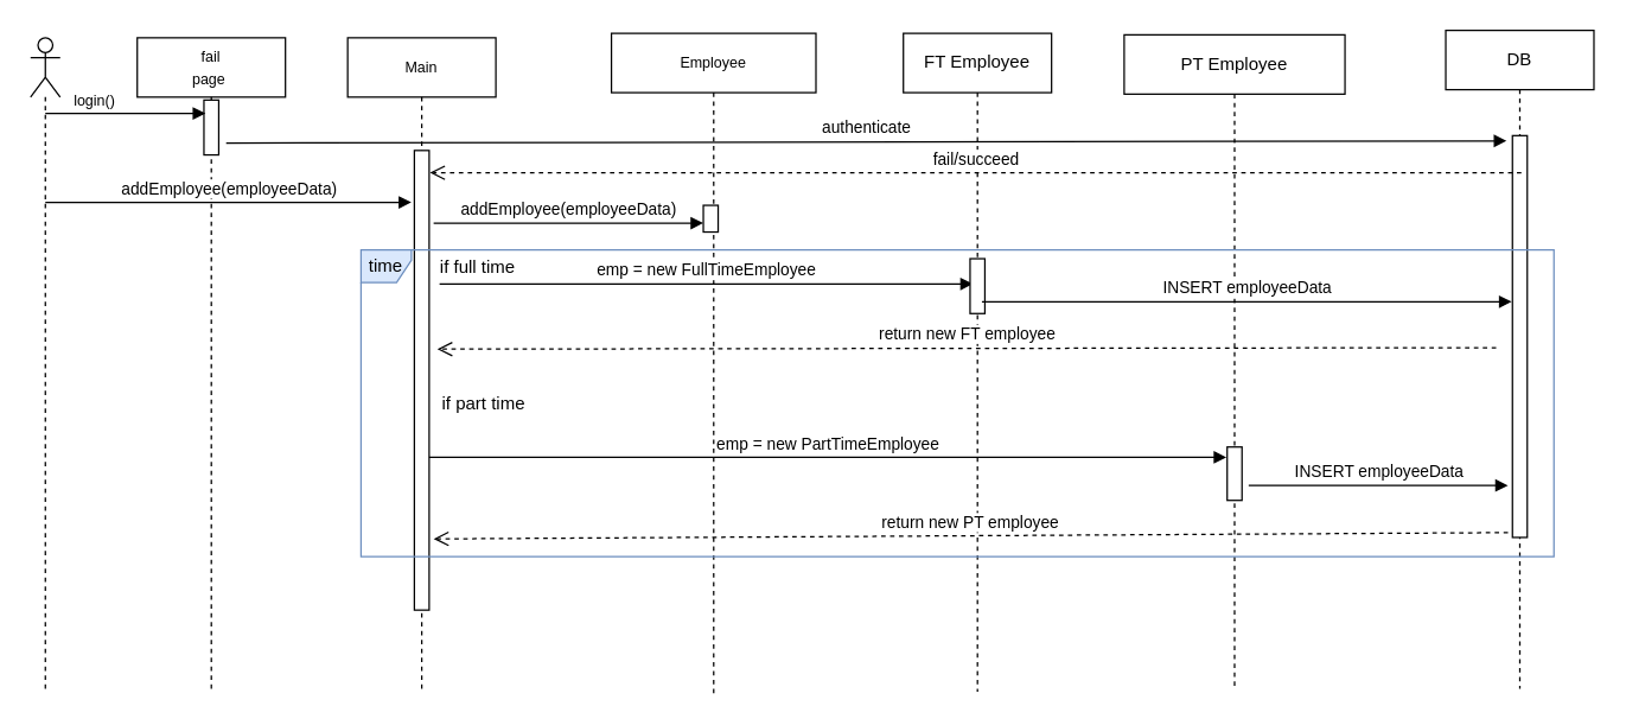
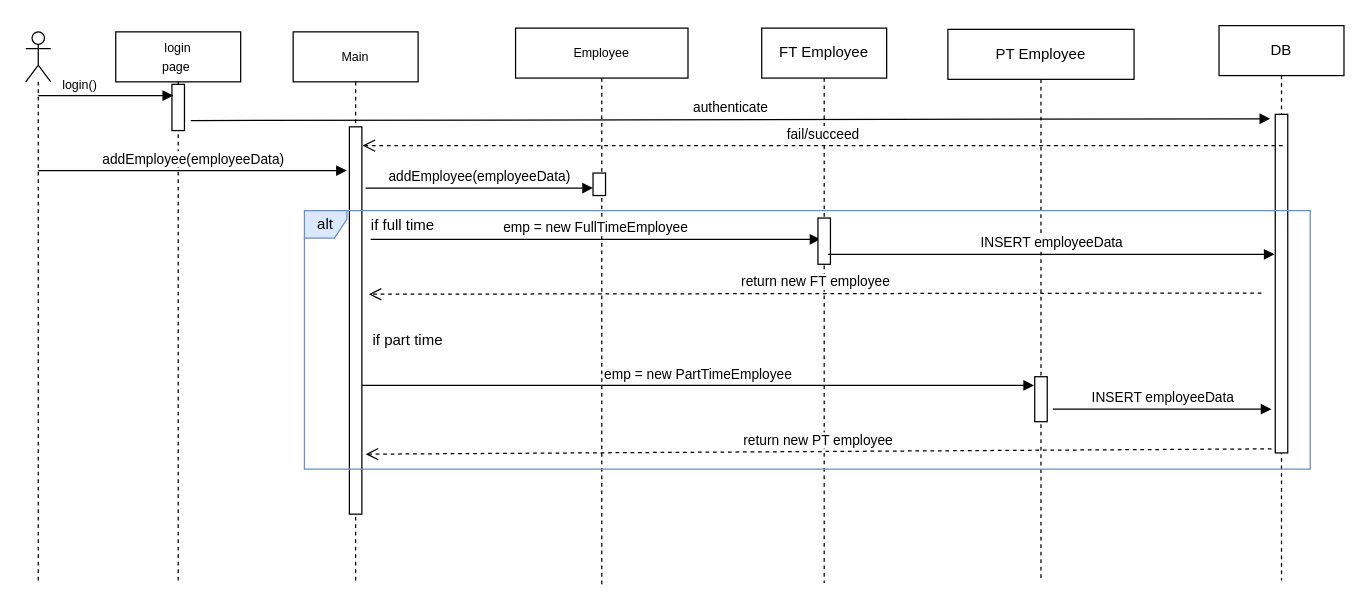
  <mxCell id="0" />
  <mxCell id="1" parent="0" />
  <mxCell id="2" value="" style="shape=umlLifeline;participant=umlActor;perimeter=lifelinePerimeter;whiteSpace=wrap;html=1;container=1;collapsible=0;recursiveResize=0;verticalAlign=top;spacingTop=36;outlineConnect=0;" parent="1" vertex="1"><mxGeometry x="20" y="25" width="20" height="440" as="geometry" /></mxCell>
- <mxCell id="3" value="&lt;span style=&quot;font-size: 10px;&quot;&gt;fail&lt;br&gt;page&amp;nbsp;&lt;/span&gt;" style="shape=umlLifeline;perimeter=lifelinePerimeter;whiteSpace=wrap;html=1;container=1;collapsible=0;recursiveResize=0;outlineConnect=0;" parent="1" vertex="1"><mxGeometry x="92" y="25" width="100" height="442" as="geometry" /></mxCell>
+ <mxCell id="3" value="&lt;span style=&quot;font-size: 10px;&quot;&gt;login&lt;br&gt;page&amp;nbsp;&lt;/span&gt;" style="shape=umlLifeline;perimeter=lifelinePerimeter;whiteSpace=wrap;html=1;container=1;collapsible=0;recursiveResize=0;outlineConnect=0;" parent="1" vertex="1"><mxGeometry x="92" y="25" width="100" height="442" as="geometry" /></mxCell>
  <mxCell id="4" value="" style="html=1;points=[];perimeter=orthogonalPerimeter;" vertex="1" parent="3"><mxGeometry x="45" y="42" width="10" height="37" as="geometry" /></mxCell>
  <mxCell id="5" value="Main" style="shape=umlLifeline;perimeter=lifelinePerimeter;whiteSpace=wrap;html=1;container=1;collapsible=0;recursiveResize=0;outlineConnect=0;fontSize=10;" parent="1" vertex="1"><mxGeometry x="234" y="25" width="100" height="440" as="geometry" /></mxCell>
  <mxCell id="6" value="" style="html=1;points=[];perimeter=orthogonalPerimeter;" vertex="1" parent="5"><mxGeometry x="45" y="76" width="10" height="310" as="geometry" /></mxCell>
  <mxCell id="7" value="emp = new PartTimeEmployee" style="html=1;verticalAlign=bottom;endArrow=block;" edge="1" parent="5"><mxGeometry width="80" relative="1" as="geometry"><mxPoint x="55" y="283" as="sourcePoint" /><mxPoint x="593" y="283" as="targetPoint" /></mxGeometry></mxCell>
  <mxCell id="8" value="Employee" style="shape=umlLifeline;perimeter=lifelinePerimeter;whiteSpace=wrap;html=1;container=1;collapsible=0;recursiveResize=0;outlineConnect=0;fontSize=10;" parent="1" vertex="1"><mxGeometry x="412" y="22" width="138" height="445" as="geometry" /></mxCell>
  <mxCell id="9" value="addEmployee(employeeData)" style="html=1;verticalAlign=bottom;endArrow=block;" edge="1" parent="8"><mxGeometry width="80" relative="1" as="geometry"><mxPoint x="-120" y="128" as="sourcePoint" /><mxPoint x="62" y="128" as="targetPoint" /></mxGeometry></mxCell>
  <mxCell id="10" value="" style="html=1;points=[];perimeter=orthogonalPerimeter;" vertex="1" parent="8"><mxGeometry x="62" y="116" width="10" height="18" as="geometry" /></mxCell>
  <mxCell id="11" value="emp = new FullTimeEmployee" style="html=1;verticalAlign=bottom;endArrow=block;" edge="1" parent="8"><mxGeometry width="80" relative="1" as="geometry"><mxPoint x="-116" y="169" as="sourcePoint" /><mxPoint x="244" y="169" as="targetPoint" /></mxGeometry></mxCell>
  <mxCell id="12" value="login()" style="html=1;verticalAlign=bottom;endArrow=block;fontSize=10;" parent="1" edge="1"><mxGeometry x="-0.391" width="80" relative="1" as="geometry"><mxPoint x="30" y="76" as="sourcePoint" /><mxPoint x="138" y="76" as="targetPoint" /><mxPoint as="offset" /></mxGeometry></mxCell>
  <mxCell id="13" value="FT Employee" style="shape=umlLifeline;perimeter=lifelinePerimeter;whiteSpace=wrap;html=1;container=1;collapsible=0;recursiveResize=0;outlineConnect=0;" vertex="1" parent="1"><mxGeometry x="609" y="22" width="100" height="444" as="geometry" /></mxCell>
  <mxCell id="14" value="" style="html=1;points=[];perimeter=orthogonalPerimeter;" vertex="1" parent="13"><mxGeometry x="45" y="152" width="10" height="37" as="geometry" /></mxCell>
  <mxCell id="15" value="PT Employee" style="shape=umlLifeline;perimeter=lifelinePerimeter;whiteSpace=wrap;html=1;container=1;collapsible=0;recursiveResize=0;outlineConnect=0;" vertex="1" parent="1"><mxGeometry x="758" y="23" width="149" height="441" as="geometry" /></mxCell>
  <mxCell id="16" value="" style="html=1;points=[];perimeter=orthogonalPerimeter;" vertex="1" parent="15"><mxGeometry x="69.5" y="278" width="10" height="36" as="geometry" /></mxCell>
  <mxCell id="17" value="INSERT employeeData" style="html=1;verticalAlign=bottom;endArrow=block;" edge="1" parent="15"><mxGeometry width="80" relative="1" as="geometry"><mxPoint x="-96" y="180.01" as="sourcePoint" /><mxPoint x="261.5" y="180.01" as="targetPoint" /></mxGeometry></mxCell>
  <mxCell id="18" value="DB" style="shape=umlLifeline;perimeter=lifelinePerimeter;whiteSpace=wrap;html=1;container=1;collapsible=0;recursiveResize=0;outlineConnect=0;" vertex="1" parent="1"><mxGeometry x="975" y="20" width="100" height="444" as="geometry" /></mxCell>
  <mxCell id="19" value="" style="html=1;points=[];perimeter=orthogonalPerimeter;" vertex="1" parent="18"><mxGeometry x="45" y="71" width="10" height="271" as="geometry" /></mxCell>
  <mxCell id="20" value="fail/succeed" style="html=1;verticalAlign=bottom;endArrow=open;dashed=1;endSize=8;" edge="1" parent="18"><mxGeometry relative="1" as="geometry"><mxPoint x="51" y="96" as="sourcePoint" /><mxPoint x="-685.5" y="96" as="targetPoint" /></mxGeometry></mxCell>
  <mxCell id="21" value="authenticate" style="html=1;verticalAlign=bottom;endArrow=block;entryX=-0.4;entryY=0.013;entryDx=0;entryDy=0;entryPerimeter=0;" edge="1" parent="1" target="19"><mxGeometry width="80" relative="1" as="geometry"><mxPoint x="152" y="96" as="sourcePoint" /><mxPoint x="1010" y="96" as="targetPoint" /></mxGeometry></mxCell>
  <mxCell id="22" value="addEmployee(employeeData)" style="html=1;verticalAlign=bottom;endArrow=block;" edge="1" parent="1"><mxGeometry width="80" relative="1" as="geometry"><mxPoint x="30" y="136" as="sourcePoint" /><mxPoint x="277" y="136" as="targetPoint" /></mxGeometry></mxCell>
  <mxCell id="23" value="return new FT employee" style="html=1;verticalAlign=bottom;endArrow=open;dashed=1;endSize=8;entryX=1.55;entryY=0.507;entryDx=0;entryDy=0;entryPerimeter=0;" edge="1" parent="1"><mxGeometry relative="1" as="geometry"><mxPoint x="1009" y="234" as="sourcePoint" /><mxPoint x="294.5" y="234.977" as="targetPoint" /></mxGeometry></mxCell>
  <mxCell id="24" value="INSERT employeeData" style="html=1;verticalAlign=bottom;endArrow=block;" edge="1" parent="1"><mxGeometry width="80" relative="1" as="geometry"><mxPoint x="842" y="327" as="sourcePoint" /><mxPoint x="1017" y="327" as="targetPoint" /></mxGeometry></mxCell>
  <mxCell id="25" value="return new PT employee" style="html=1;verticalAlign=bottom;endArrow=open;dashed=1;endSize=8;exitX=-0.3;exitY=0.892;exitDx=0;exitDy=0;exitPerimeter=0;" edge="1" parent="1"><mxGeometry relative="1" as="geometry"><mxPoint x="1017" y="358.732" as="sourcePoint" /><mxPoint x="292" y="363" as="targetPoint" /></mxGeometry></mxCell>
  <mxCell id="26" value="if full time" style="text;html=1;strokeColor=none;fillColor=none;align=center;verticalAlign=middle;whiteSpace=wrap;rounded=0;" vertex="1" parent="1"><mxGeometry x="292" y="165" width="60" height="30" as="geometry" /></mxCell>
  <mxCell id="27" value="if part time" style="text;html=1;strokeColor=none;fillColor=none;align=center;verticalAlign=middle;whiteSpace=wrap;rounded=0;" vertex="1" parent="1"><mxGeometry x="296" y="256.5" width="60" height="30" as="geometry" /></mxCell>
- <mxCell id="28" value="time" style="shape=umlFrame;whiteSpace=wrap;html=1;width=34;height=22;fillColor=#dae8fc;strokeColor=#6c8ebf;" vertex="1" parent="1"><mxGeometry x="243" y="168" width="805" height="207" as="geometry" /></mxCell>
+ <mxCell id="28" value="alt" style="shape=umlFrame;whiteSpace=wrap;html=1;width=34;height=22;fillColor=#dae8fc;strokeColor=#6c8ebf;" vertex="1" parent="1"><mxGeometry x="243" y="168" width="805" height="207" as="geometry" /></mxCell>
